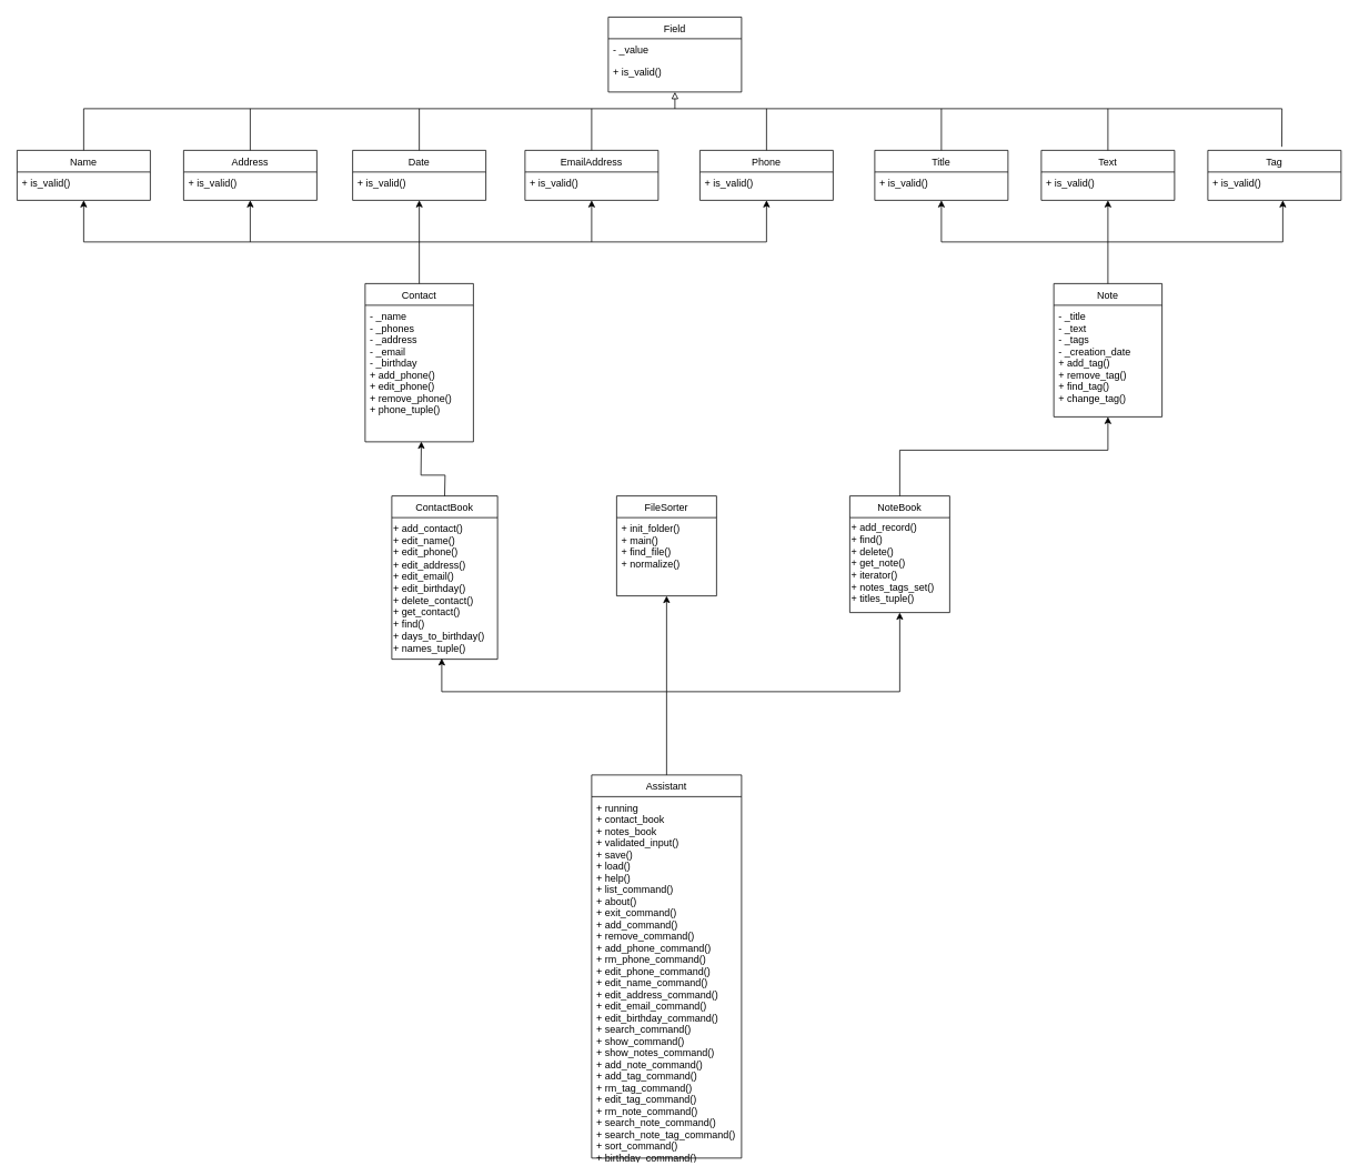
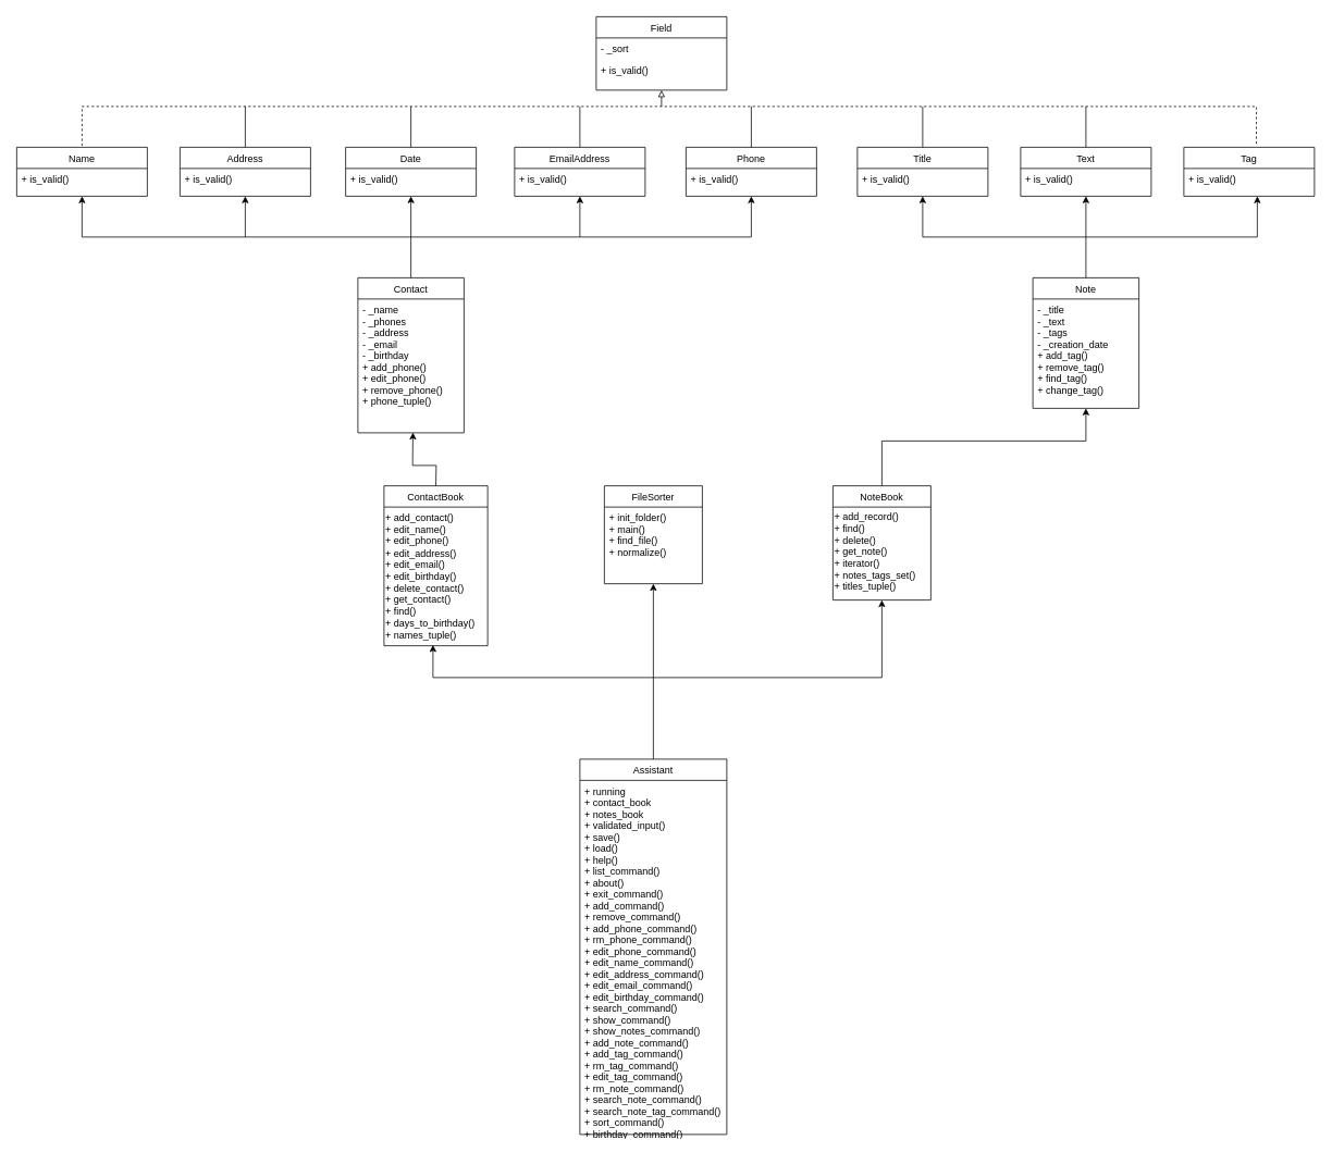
  <mxCell id="0" />
  <mxCell id="1" parent="0" />
  <mxCell id="2" value="Field" style="swimlane;fontStyle=0;align=center;verticalAlign=top;childLayout=stackLayout;horizontal=1;startSize=26;horizontalStack=0;resizeParent=1;resizeLast=0;collapsible=1;marginBottom=0;rounded=0;shadow=0;strokeWidth=1;" parent="1" vertex="1"><mxGeometry x="730" y="20" width="160" height="90" as="geometry"><mxRectangle x="550" y="140" width="160" height="26" as="alternateBounds" /></mxGeometry></mxCell>
- <mxCell id="3" value="- _value" style="text;align=left;verticalAlign=top;spacingLeft=4;spacingRight=4;overflow=hidden;rotatable=0;points=[[0,0.5],[1,0.5]];portConstraint=eastwest;" parent="2" vertex="1"><mxGeometry y="26" width="160" height="26" as="geometry" /></mxCell>
+ <mxCell id="3" value="- _sort" style="text;align=left;verticalAlign=top;spacingLeft=4;spacingRight=4;overflow=hidden;rotatable=0;points=[[0,0.5],[1,0.5]];portConstraint=eastwest;" parent="2" vertex="1"><mxGeometry y="26" width="160" height="26" as="geometry" /></mxCell>
  <mxCell id="4" value="+ is_valid()" style="text;align=left;verticalAlign=top;spacingLeft=4;spacingRight=4;overflow=hidden;rotatable=0;points=[[0,0.5],[1,0.5]];portConstraint=eastwest;rounded=0;shadow=0;html=0;" parent="2" vertex="1"><mxGeometry y="52" width="160" height="26" as="geometry" /></mxCell>
  <mxCell id="5" value="Address" style="swimlane;fontStyle=0;align=center;verticalAlign=top;childLayout=stackLayout;horizontal=1;startSize=26;horizontalStack=0;resizeParent=1;resizeLast=0;collapsible=1;marginBottom=0;rounded=0;shadow=0;strokeWidth=1;" parent="1" vertex="1"><mxGeometry x="220" y="180" width="160" height="60" as="geometry"><mxRectangle x="550" y="140" width="160" height="26" as="alternateBounds" /></mxGeometry></mxCell>
  <mxCell id="6" value="+ is_valid()" style="text;align=left;verticalAlign=top;spacingLeft=4;spacingRight=4;overflow=hidden;rotatable=0;points=[[0,0.5],[1,0.5]];portConstraint=eastwest;rounded=0;shadow=0;html=0;" parent="5" vertex="1"><mxGeometry y="26" width="160" height="26" as="geometry" /></mxCell>
  <mxCell id="7" value="Date" style="swimlane;fontStyle=0;align=center;verticalAlign=top;childLayout=stackLayout;horizontal=1;startSize=26;horizontalStack=0;resizeParent=1;resizeLast=0;collapsible=1;marginBottom=0;rounded=0;shadow=0;strokeWidth=1;" parent="1" vertex="1"><mxGeometry x="423" y="180" width="160" height="60" as="geometry"><mxRectangle x="550" y="140" width="160" height="26" as="alternateBounds" /></mxGeometry></mxCell>
  <mxCell id="8" value="+ is_valid()" style="text;align=left;verticalAlign=top;spacingLeft=4;spacingRight=4;overflow=hidden;rotatable=0;points=[[0,0.5],[1,0.5]];portConstraint=eastwest;rounded=0;shadow=0;html=0;" parent="7" vertex="1"><mxGeometry y="26" width="160" height="26" as="geometry" /></mxCell>
  <mxCell id="9" value="EmailAddress" style="swimlane;fontStyle=0;align=center;verticalAlign=top;childLayout=stackLayout;horizontal=1;startSize=26;horizontalStack=0;resizeParent=1;resizeLast=0;collapsible=1;marginBottom=0;rounded=0;shadow=0;strokeWidth=1;" parent="1" vertex="1"><mxGeometry x="630" y="180" width="160" height="60" as="geometry"><mxRectangle x="550" y="140" width="160" height="26" as="alternateBounds" /></mxGeometry></mxCell>
  <mxCell id="10" value="+ is_valid()" style="text;align=left;verticalAlign=top;spacingLeft=4;spacingRight=4;overflow=hidden;rotatable=0;points=[[0,0.5],[1,0.5]];portConstraint=eastwest;rounded=0;shadow=0;html=0;" parent="9" vertex="1"><mxGeometry y="26" width="160" height="26" as="geometry" /></mxCell>
  <mxCell id="11" value="Name" style="swimlane;fontStyle=0;align=center;verticalAlign=top;childLayout=stackLayout;horizontal=1;startSize=26;horizontalStack=0;resizeParent=1;resizeLast=0;collapsible=1;marginBottom=0;rounded=0;shadow=0;strokeWidth=1;" parent="1" vertex="1"><mxGeometry x="20" y="180" width="160" height="60" as="geometry"><mxRectangle x="550" y="140" width="160" height="26" as="alternateBounds" /></mxGeometry></mxCell>
  <mxCell id="12" value="+ is_valid()" style="text;align=left;verticalAlign=top;spacingLeft=4;spacingRight=4;overflow=hidden;rotatable=0;points=[[0,0.5],[1,0.5]];portConstraint=eastwest;rounded=0;shadow=0;html=0;" parent="11" vertex="1"><mxGeometry y="26" width="160" height="26" as="geometry" /></mxCell>
  <mxCell id="13" value="Phone" style="swimlane;fontStyle=0;align=center;verticalAlign=top;childLayout=stackLayout;horizontal=1;startSize=26;horizontalStack=0;resizeParent=1;resizeLast=0;collapsible=1;marginBottom=0;rounded=0;shadow=0;strokeWidth=1;" parent="1" vertex="1"><mxGeometry x="840" y="180" width="160" height="60" as="geometry"><mxRectangle x="550" y="140" width="160" height="26" as="alternateBounds" /></mxGeometry></mxCell>
  <mxCell id="14" value="+ is_valid()" style="text;align=left;verticalAlign=top;spacingLeft=4;spacingRight=4;overflow=hidden;rotatable=0;points=[[0,0.5],[1,0.5]];portConstraint=eastwest;rounded=0;shadow=0;html=0;" parent="13" vertex="1"><mxGeometry y="26" width="160" height="26" as="geometry" /></mxCell>
  <mxCell id="15" value="Tag" style="swimlane;fontStyle=0;align=center;verticalAlign=top;childLayout=stackLayout;horizontal=1;startSize=26;horizontalStack=0;resizeParent=1;resizeLast=0;collapsible=1;marginBottom=0;rounded=0;shadow=0;strokeWidth=1;" parent="1" vertex="1"><mxGeometry x="1450" y="180" width="160" height="60" as="geometry"><mxRectangle x="550" y="140" width="160" height="26" as="alternateBounds" /></mxGeometry></mxCell>
  <mxCell id="16" value="+ is_valid()" style="text;align=left;verticalAlign=top;spacingLeft=4;spacingRight=4;overflow=hidden;rotatable=0;points=[[0,0.5],[1,0.5]];portConstraint=eastwest;rounded=0;shadow=0;html=0;" parent="15" vertex="1"><mxGeometry y="26" width="160" height="26" as="geometry" /></mxCell>
  <mxCell id="17" value="Text" style="swimlane;fontStyle=0;align=center;verticalAlign=top;childLayout=stackLayout;horizontal=1;startSize=26;horizontalStack=0;resizeParent=1;resizeLast=0;collapsible=1;marginBottom=0;rounded=0;shadow=0;strokeWidth=1;" parent="1" vertex="1"><mxGeometry x="1250" y="180" width="160" height="60" as="geometry"><mxRectangle x="550" y="140" width="160" height="26" as="alternateBounds" /></mxGeometry></mxCell>
  <mxCell id="18" value="+ is_valid()" style="text;align=left;verticalAlign=top;spacingLeft=4;spacingRight=4;overflow=hidden;rotatable=0;points=[[0,0.5],[1,0.5]];portConstraint=eastwest;rounded=0;shadow=0;html=0;" parent="17" vertex="1"><mxGeometry y="26" width="160" height="26" as="geometry" /></mxCell>
  <mxCell id="19" value="Title" style="swimlane;fontStyle=0;align=center;verticalAlign=top;childLayout=stackLayout;horizontal=1;startSize=26;horizontalStack=0;resizeParent=1;resizeLast=0;collapsible=1;marginBottom=0;rounded=0;shadow=0;strokeWidth=1;" parent="1" vertex="1"><mxGeometry x="1050" y="180" width="160" height="60" as="geometry"><mxRectangle x="550" y="140" width="160" height="26" as="alternateBounds" /></mxGeometry></mxCell>
  <mxCell id="20" value="+ is_valid()" style="text;align=left;verticalAlign=top;spacingLeft=4;spacingRight=4;overflow=hidden;rotatable=0;points=[[0,0.5],[1,0.5]];portConstraint=eastwest;rounded=0;shadow=0;html=0;" parent="19" vertex="1"><mxGeometry y="26" width="160" height="26" as="geometry" /></mxCell>
- <mxCell id="21" value="" style="endArrow=none;html=1;rounded=0;entryX=0.5;entryY=0;entryDx=0;entryDy=0;exitX=0.555;exitY=-0.071;exitDx=0;exitDy=0;exitPerimeter=0;" parent="1" source="15" target="11" edge="1"><mxGeometry width="50" height="50" relative="1" as="geometry"><mxPoint x="1550" y="130" as="sourcePoint" /><mxPoint x="410" y="250" as="targetPoint" /><Array as="points"><mxPoint x="1539" y="130" /><mxPoint x="100" y="130" /></Array></mxGeometry></mxCell>
+ <mxCell id="21" value="" style="endArrow=none;html=1;rounded=0;entryX=0.5;entryY=0;entryDx=0;entryDy=0;exitX=0.555;exitY=-0.071;exitDx=0;exitDy=0;exitPerimeter=0;dashed=1;" parent="1" source="15" target="11" edge="1"><mxGeometry width="50" height="50" relative="1" as="geometry"><mxPoint x="1550" y="130" as="sourcePoint" /><mxPoint x="410" y="250" as="targetPoint" /><Array as="points"><mxPoint x="1539" y="130" /><mxPoint x="100" y="130" /></Array></mxGeometry></mxCell>
  <mxCell id="22" value="" style="endArrow=none;html=1;rounded=0;exitX=0.5;exitY=0;exitDx=0;exitDy=0;" parent="1" source="5" edge="1"><mxGeometry width="50" height="50" relative="1" as="geometry"><mxPoint x="620" y="310" as="sourcePoint" /><mxPoint x="300" y="130" as="targetPoint" /></mxGeometry></mxCell>
  <mxCell id="23" value="" style="endArrow=none;html=1;rounded=0;entryX=0.5;entryY=0;entryDx=0;entryDy=0;" parent="1" target="7" edge="1"><mxGeometry width="50" height="50" relative="1" as="geometry"><mxPoint x="503" y="130" as="sourcePoint" /><mxPoint x="670" y="260" as="targetPoint" /></mxGeometry></mxCell>
  <mxCell id="24" value="" style="endArrow=none;html=1;rounded=0;entryX=0.5;entryY=0;entryDx=0;entryDy=0;" parent="1" target="9" edge="1"><mxGeometry width="50" height="50" relative="1" as="geometry"><mxPoint x="710" y="130" as="sourcePoint" /><mxPoint x="670" y="260" as="targetPoint" /></mxGeometry></mxCell>
  <mxCell id="25" value="" style="endArrow=none;html=1;rounded=0;exitX=0.5;exitY=0;exitDx=0;exitDy=0;" parent="1" source="13" edge="1"><mxGeometry width="50" height="50" relative="1" as="geometry"><mxPoint x="1170" y="310" as="sourcePoint" /><mxPoint x="920" y="130" as="targetPoint" /></mxGeometry></mxCell>
  <mxCell id="26" value="" style="endArrow=none;html=1;rounded=0;exitX=0.5;exitY=0;exitDx=0;exitDy=0;" parent="1" source="19" edge="1"><mxGeometry width="50" height="50" relative="1" as="geometry"><mxPoint x="1170" y="310" as="sourcePoint" /><mxPoint x="1130" y="130" as="targetPoint" /></mxGeometry></mxCell>
  <mxCell id="27" value="" style="endArrow=none;html=1;rounded=0;entryX=0.5;entryY=0;entryDx=0;entryDy=0;" parent="1" target="17" edge="1"><mxGeometry width="50" height="50" relative="1" as="geometry"><mxPoint x="1330" y="130" as="sourcePoint" /><mxPoint x="1340" y="140" as="targetPoint" /></mxGeometry></mxCell>
  <mxCell id="28" value="" style="endArrow=block;html=1;rounded=0;entryX=0.5;entryY=1;entryDx=0;entryDy=0;curved=0;endFill=0;" parent="1" target="2" edge="1"><mxGeometry width="50" height="50" relative="1" as="geometry"><mxPoint x="810" y="130" as="sourcePoint" /><mxPoint x="1220" y="260" as="targetPoint" /></mxGeometry></mxCell>
  <mxCell id="29" value="Note" style="swimlane;fontStyle=0;align=center;verticalAlign=top;childLayout=stackLayout;horizontal=1;startSize=26;horizontalStack=0;resizeParent=1;resizeLast=0;collapsible=1;marginBottom=0;rounded=0;shadow=0;strokeWidth=1;" parent="1" vertex="1"><mxGeometry x="1265" y="340" width="130" height="160" as="geometry"><mxRectangle x="550" y="140" width="160" height="26" as="alternateBounds" /></mxGeometry></mxCell>
  <mxCell id="30" value="- _title&#10;- _text&#10;- _tags&#10;- _creation_date&#10;+ add_tag()&#10;+ remove_tag()&#10;+ find_tag()&#10;+ change_tag()" style="text;align=left;verticalAlign=top;spacingLeft=4;spacingRight=4;overflow=hidden;rotatable=0;points=[[0,0.5],[1,0.5]];portConstraint=eastwest;rounded=0;shadow=0;html=0;" parent="29" vertex="1"><mxGeometry y="26" width="130" height="134" as="geometry" /></mxCell>
  <mxCell id="31" value="Contact" style="swimlane;fontStyle=0;align=center;verticalAlign=top;childLayout=stackLayout;horizontal=1;startSize=26;horizontalStack=0;resizeParent=1;resizeLast=0;collapsible=1;marginBottom=0;rounded=0;shadow=0;strokeWidth=1;" parent="1" vertex="1"><mxGeometry x="438" y="340" width="130" height="190" as="geometry"><mxRectangle x="550" y="140" width="160" height="26" as="alternateBounds" /></mxGeometry></mxCell>
  <mxCell id="32" value="- _name&#10;- _phones&#10;- _address&#10;- _email&#10;- _birthday&#10;+ add_phone()&#10;+ edit_phone()&#10;+ remove_phone()&#10;+ phone_tuple()" style="text;align=left;verticalAlign=top;spacingLeft=4;spacingRight=4;overflow=hidden;rotatable=0;points=[[0,0.5],[1,0.5]];portConstraint=eastwest;rounded=0;shadow=0;html=0;" parent="31" vertex="1"><mxGeometry y="26" width="130" height="164" as="geometry" /></mxCell>
  <mxCell id="33" value="" style="endArrow=none;html=1;rounded=0;" parent="1" edge="1"><mxGeometry width="50" height="50" relative="1" as="geometry"><mxPoint x="100" y="290" as="sourcePoint" /><mxPoint x="920" y="290" as="targetPoint" /></mxGeometry></mxCell>
  <mxCell id="34" value="" style="endArrow=classic;html=1;rounded=0;entryX=0.5;entryY=1;entryDx=0;entryDy=0;" parent="1" target="11" edge="1"><mxGeometry width="50" height="50" relative="1" as="geometry"><mxPoint x="100" y="290" as="sourcePoint" /><mxPoint x="630" y="370" as="targetPoint" /></mxGeometry></mxCell>
  <mxCell id="35" value="" style="endArrow=classic;html=1;rounded=0;entryX=0.5;entryY=1;entryDx=0;entryDy=0;" parent="1" target="13" edge="1"><mxGeometry width="50" height="50" relative="1" as="geometry"><mxPoint x="920" y="290" as="sourcePoint" /><mxPoint x="630" y="370" as="targetPoint" /></mxGeometry></mxCell>
  <mxCell id="36" value="" style="endArrow=classic;html=1;rounded=0;entryX=0.5;entryY=1;entryDx=0;entryDy=0;" parent="1" target="9" edge="1"><mxGeometry width="50" height="50" relative="1" as="geometry"><mxPoint x="710" y="290" as="sourcePoint" /><mxPoint x="630" y="370" as="targetPoint" /></mxGeometry></mxCell>
  <mxCell id="37" value="" style="endArrow=classic;html=1;rounded=0;entryX=0.5;entryY=1;entryDx=0;entryDy=0;" parent="1" target="7" edge="1"><mxGeometry width="50" height="50" relative="1" as="geometry"><mxPoint x="503" y="290" as="sourcePoint" /><mxPoint x="630" y="370" as="targetPoint" /></mxGeometry></mxCell>
  <mxCell id="38" value="" style="endArrow=classic;html=1;rounded=0;entryX=0.5;entryY=1;entryDx=0;entryDy=0;" parent="1" target="5" edge="1"><mxGeometry width="50" height="50" relative="1" as="geometry"><mxPoint x="300" y="290" as="sourcePoint" /><mxPoint x="630" y="370" as="targetPoint" /></mxGeometry></mxCell>
  <mxCell id="39" value="" style="endArrow=none;html=1;rounded=0;exitX=0.5;exitY=0;exitDx=0;exitDy=0;" parent="1" source="31" edge="1"><mxGeometry width="50" height="50" relative="1" as="geometry"><mxPoint x="580" y="420" as="sourcePoint" /><mxPoint x="503" y="290" as="targetPoint" /></mxGeometry></mxCell>
  <mxCell id="40" value="" style="endArrow=none;html=1;rounded=0;" parent="1" edge="1"><mxGeometry width="50" height="50" relative="1" as="geometry"><mxPoint x="1130" y="290" as="sourcePoint" /><mxPoint x="1540" y="290" as="targetPoint" /></mxGeometry></mxCell>
  <mxCell id="41" value="" style="endArrow=classic;html=1;rounded=0;entryX=0.5;entryY=1;entryDx=0;entryDy=0;" parent="1" target="19" edge="1"><mxGeometry width="50" height="50" relative="1" as="geometry"><mxPoint x="1130" y="290" as="sourcePoint" /><mxPoint x="1380" y="330" as="targetPoint" /></mxGeometry></mxCell>
  <mxCell id="42" value="" style="endArrow=classic;html=1;rounded=0;" parent="1" edge="1"><mxGeometry width="50" height="50" relative="1" as="geometry"><mxPoint x="1540" y="290" as="sourcePoint" /><mxPoint x="1540" y="240" as="targetPoint" /></mxGeometry></mxCell>
  <mxCell id="43" value="" style="endArrow=classic;html=1;rounded=0;entryX=0.5;entryY=1;entryDx=0;entryDy=0;" parent="1" target="17" edge="1"><mxGeometry width="50" height="50" relative="1" as="geometry"><mxPoint x="1330" y="290" as="sourcePoint" /><mxPoint x="1380" y="330" as="targetPoint" /></mxGeometry></mxCell>
  <mxCell id="44" value="" style="endArrow=none;html=1;rounded=0;exitX=0.5;exitY=0;exitDx=0;exitDy=0;" parent="1" source="29" edge="1"><mxGeometry width="50" height="50" relative="1" as="geometry"><mxPoint x="1330" y="370" as="sourcePoint" /><mxPoint x="1330" y="290" as="targetPoint" /></mxGeometry></mxCell>
  <mxCell id="45" value="ContactBook" style="swimlane;fontStyle=0;align=center;verticalAlign=top;childLayout=stackLayout;horizontal=1;startSize=26;horizontalStack=0;resizeParent=1;resizeLast=0;collapsible=1;marginBottom=0;rounded=0;shadow=0;strokeWidth=1;" parent="1" vertex="1"><mxGeometry x="470" y="595" width="127" height="196" as="geometry"><mxRectangle x="550" y="140" width="160" height="26" as="alternateBounds" /></mxGeometry></mxCell>
  <mxCell id="46" value="+&amp;nbsp;add_contact()&lt;br&gt;+&amp;nbsp;edit_name()&lt;br&gt;+&amp;nbsp;edit_phone()&lt;br&gt;+&amp;nbsp;edit_address()&lt;br&gt;+ edit_email()&lt;br&gt;+&amp;nbsp;edit_birthday()&lt;br&gt;+&amp;nbsp;delete_contact()&lt;br&gt;+&amp;nbsp;get_contact()&lt;br&gt;+&amp;nbsp;find()&lt;br&gt;+&amp;nbsp;days_to_birthday()&lt;br&gt;+&amp;nbsp;names_tuple()" style="text;html=1;align=left;verticalAlign=middle;resizable=0;points=[];autosize=1;strokeColor=none;fillColor=none;" parent="45" vertex="1"><mxGeometry y="26" width="127" height="170" as="geometry" /></mxCell>
  <mxCell id="47" value="NoteBook" style="swimlane;fontStyle=0;align=center;verticalAlign=top;childLayout=stackLayout;horizontal=1;startSize=26;horizontalStack=0;resizeParent=1;resizeLast=0;collapsible=1;marginBottom=0;rounded=0;shadow=0;strokeWidth=1;" parent="1" vertex="1"><mxGeometry x="1020" y="595" width="120" height="140" as="geometry"><mxRectangle x="550" y="140" width="160" height="26" as="alternateBounds" /></mxGeometry></mxCell>
  <mxCell id="48" value="+ add_record()&lt;br&gt;+ find()&lt;br&gt;&lt;font face=&quot;Helvetica&quot;&gt;+ delete()&lt;br&gt;&lt;/font&gt;+ get_note()&lt;br&gt;+ iterator()&lt;br&gt;&lt;span style=&quot;background-color: rgb(255, 255, 255);&quot;&gt;+ notes_tags_set()&lt;br&gt;+ titles_tuple()&lt;br&gt;&lt;/span&gt;" style="text;html=1;align=left;verticalAlign=middle;resizable=0;points=[];autosize=1;strokeColor=none;fillColor=none;" parent="47" vertex="1"><mxGeometry y="26" width="120" height="110" as="geometry" /></mxCell>
  <mxCell id="49" value="FileSorter" style="swimlane;fontStyle=0;align=center;verticalAlign=top;childLayout=stackLayout;horizontal=1;startSize=26;horizontalStack=0;resizeParent=1;resizeLast=0;collapsible=1;marginBottom=0;rounded=0;shadow=0;strokeWidth=1;" parent="1" vertex="1"><mxGeometry x="740" y="595" width="120" height="120" as="geometry"><mxRectangle x="550" y="140" width="160" height="26" as="alternateBounds" /></mxGeometry></mxCell>
  <mxCell id="50" value="+ init_folder()&#10;+ main()&#10;+ find_file()&#10;+ normalize()" style="text;align=left;verticalAlign=top;spacingLeft=4;spacingRight=4;overflow=hidden;rotatable=0;points=[[0,0.5],[1,0.5]];portConstraint=eastwest;rounded=0;shadow=0;html=0;" parent="49" vertex="1"><mxGeometry y="26" width="120" height="84" as="geometry" /></mxCell>
  <mxCell id="51" value="" style="endArrow=classic;html=1;rounded=0;entryX=0.519;entryY=0.998;entryDx=0;entryDy=0;entryPerimeter=0;exitX=0.5;exitY=0;exitDx=0;exitDy=0;" parent="1" source="45" target="32" edge="1"><mxGeometry width="50" height="50" relative="1" as="geometry"><mxPoint x="590" y="850" as="sourcePoint" /><mxPoint x="510" y="540" as="targetPoint" /><Array as="points"><mxPoint x="534" y="570" /><mxPoint x="505" y="570" /></Array></mxGeometry></mxCell>
  <mxCell id="52" value="" style="endArrow=classic;html=1;rounded=0;exitX=0.5;exitY=0;exitDx=0;exitDy=0;" parent="1" source="47" edge="1"><mxGeometry width="50" height="50" relative="1" as="geometry"><mxPoint x="1120" y="690" as="sourcePoint" /><mxPoint x="1330" y="500" as="targetPoint" /><Array as="points"><mxPoint x="1080" y="540" /><mxPoint x="1330" y="540" /></Array></mxGeometry></mxCell>
  <mxCell id="53" value="Assistant" style="swimlane;fontStyle=0;align=center;verticalAlign=top;childLayout=stackLayout;horizontal=1;startSize=26;horizontalStack=0;resizeParent=1;resizeLast=0;collapsible=1;marginBottom=0;rounded=0;shadow=0;strokeWidth=1;" parent="1" vertex="1"><mxGeometry x="710" y="930" width="180" height="460" as="geometry"><mxRectangle x="550" y="140" width="160" height="26" as="alternateBounds" /></mxGeometry></mxCell>
  <mxCell id="54" value="+ running&#10;+ contact_book&#10;+ notes_book&#10;+ validated_input()&#10;+ save()&#10;+ load()&#10;+ help()&#10;+ list_command()&#10;+ about()&#10;+ exit_command()&#10;+ add_command()&#10;+ remove_command()&#10;+ add_phone_command()&#10;+ rm_phone_command()&#10;+ edit_phone_command()&#10;+ edit_name_command()&#10;+ edit_address_command()&#10;+ edit_email_command()&#10;+ edit_birthday_command()&#10;+ search_command()&#10;+ show_command()&#10;+ show_notes_command()&#10;+ add_note_command()&#10;+ add_tag_command()&#10;+ rm_tag_command()&#10;+ edit_tag_command()&#10;+ rm_note_command()&#10;+ search_note_command()&#10;+ search_note_tag_command()&#10;+ sort_command()&#10;+ birthday_command()&#10;+ main_loop()" style="text;align=left;verticalAlign=top;spacingLeft=4;spacingRight=4;overflow=hidden;rotatable=0;points=[[0,0.5],[1,0.5]];portConstraint=eastwest;rounded=0;shadow=0;html=0;" parent="53" vertex="1"><mxGeometry y="26" width="180" height="434" as="geometry" /></mxCell>
  <mxCell id="55" value="" style="endArrow=classic;html=1;rounded=0;exitX=0.5;exitY=0;exitDx=0;exitDy=0;" parent="1" source="53" edge="1"><mxGeometry width="50" height="50" relative="1" as="geometry"><mxPoint x="690" y="720" as="sourcePoint" /><mxPoint x="530" y="790" as="targetPoint" /><Array as="points"><mxPoint x="800" y="830" /><mxPoint x="530" y="830" /></Array></mxGeometry></mxCell>
  <mxCell id="56" value="" style="endArrow=classic;html=1;rounded=0;entryX=0.5;entryY=1;entryDx=0;entryDy=0;" parent="1" target="47" edge="1"><mxGeometry width="50" height="50" relative="1" as="geometry"><mxPoint x="800" y="830" as="sourcePoint" /><mxPoint x="1080" y="740" as="targetPoint" /><Array as="points"><mxPoint x="1080" y="830" /></Array></mxGeometry></mxCell>
  <mxCell id="57" value="" style="endArrow=classic;html=1;rounded=0;entryX=0.5;entryY=1;entryDx=0;entryDy=0;" parent="1" target="49" edge="1"><mxGeometry width="50" height="50" relative="1" as="geometry"><mxPoint x="800" y="830" as="sourcePoint" /><mxPoint x="800" y="710" as="targetPoint" /></mxGeometry></mxCell>
